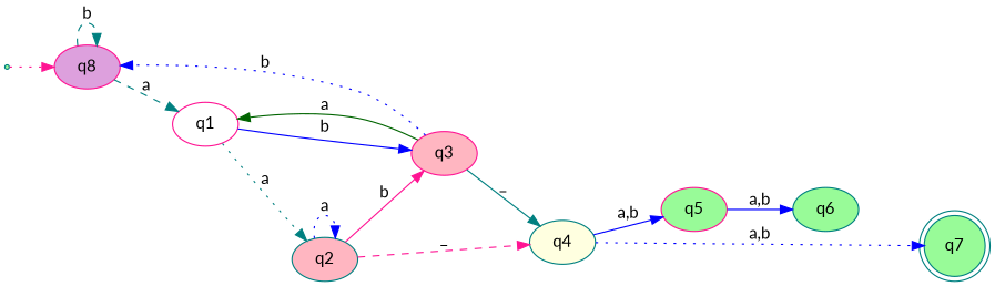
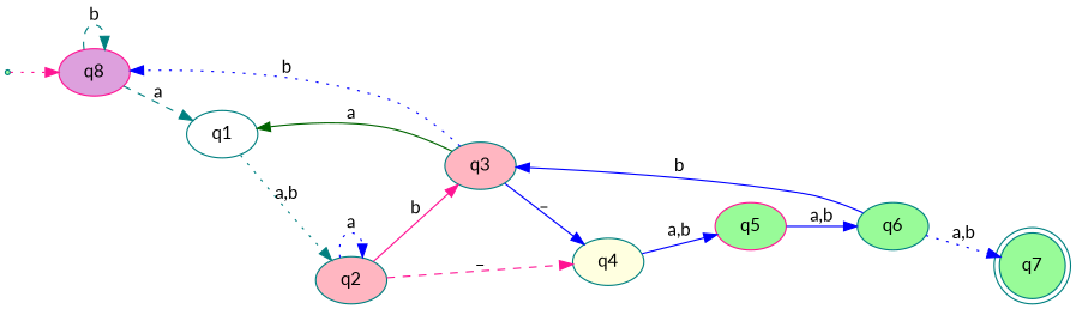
  digraph {
    fontname=Lato
    rankdir=LR
    node [color=teal fillcolor=palegreen fontname=Lato style=filled]
    edge [color=blue fontname=Lato style=solid]
    inic [shape=point]
    n2 [color=deeppink fillcolor=plum label=q8]
-   q1 [color=deeppink fillcolor=white]
+   q1 [fillcolor=white]
    q2 [fillcolor=lightpink]
-   q3 [color=deeppink fillcolor=lightpink]
+   q3 [fillcolor=lightpink]
    q4 [fillcolor=lightyellow]
    q5 [color=deeppink]
    q6
    q7 [shape=doublecircle]
    inic -> n2 [color=deeppink style=dotted]
    n2 -> n2 [color=teal label=b style=dashed]
    n2 -> q1 [color=teal label=a style=dashed]
-   q1 -> q2 [color=teal label=a style=dotted]
-   q1 -> q3 [label=b]
+   q1 -> q2 [color=teal label="a,b" style=dotted]
+   q6 -> q3 [label=b]
    q2 -> q2 [label=a style=dotted]
    q2 -> q3 [color=deeppink label=b]
    q2 -> q4 [color=deeppink label=_ style=dashed]
    q3 -> n2 [label=b style=dotted]
    q3 -> q1 [color=darkgreen label=a]
-   q3 -> q4 [color=teal label=_]
+   q3 -> q4 [label=_]
    q4 -> q5 [label="a,b"]
    q5 -> q6 [label="a,b"]
-   q4 -> q7 [label="a,b" style=dotted]
+   q6 -> q7 [label="a,b" style=dotted]
  }
